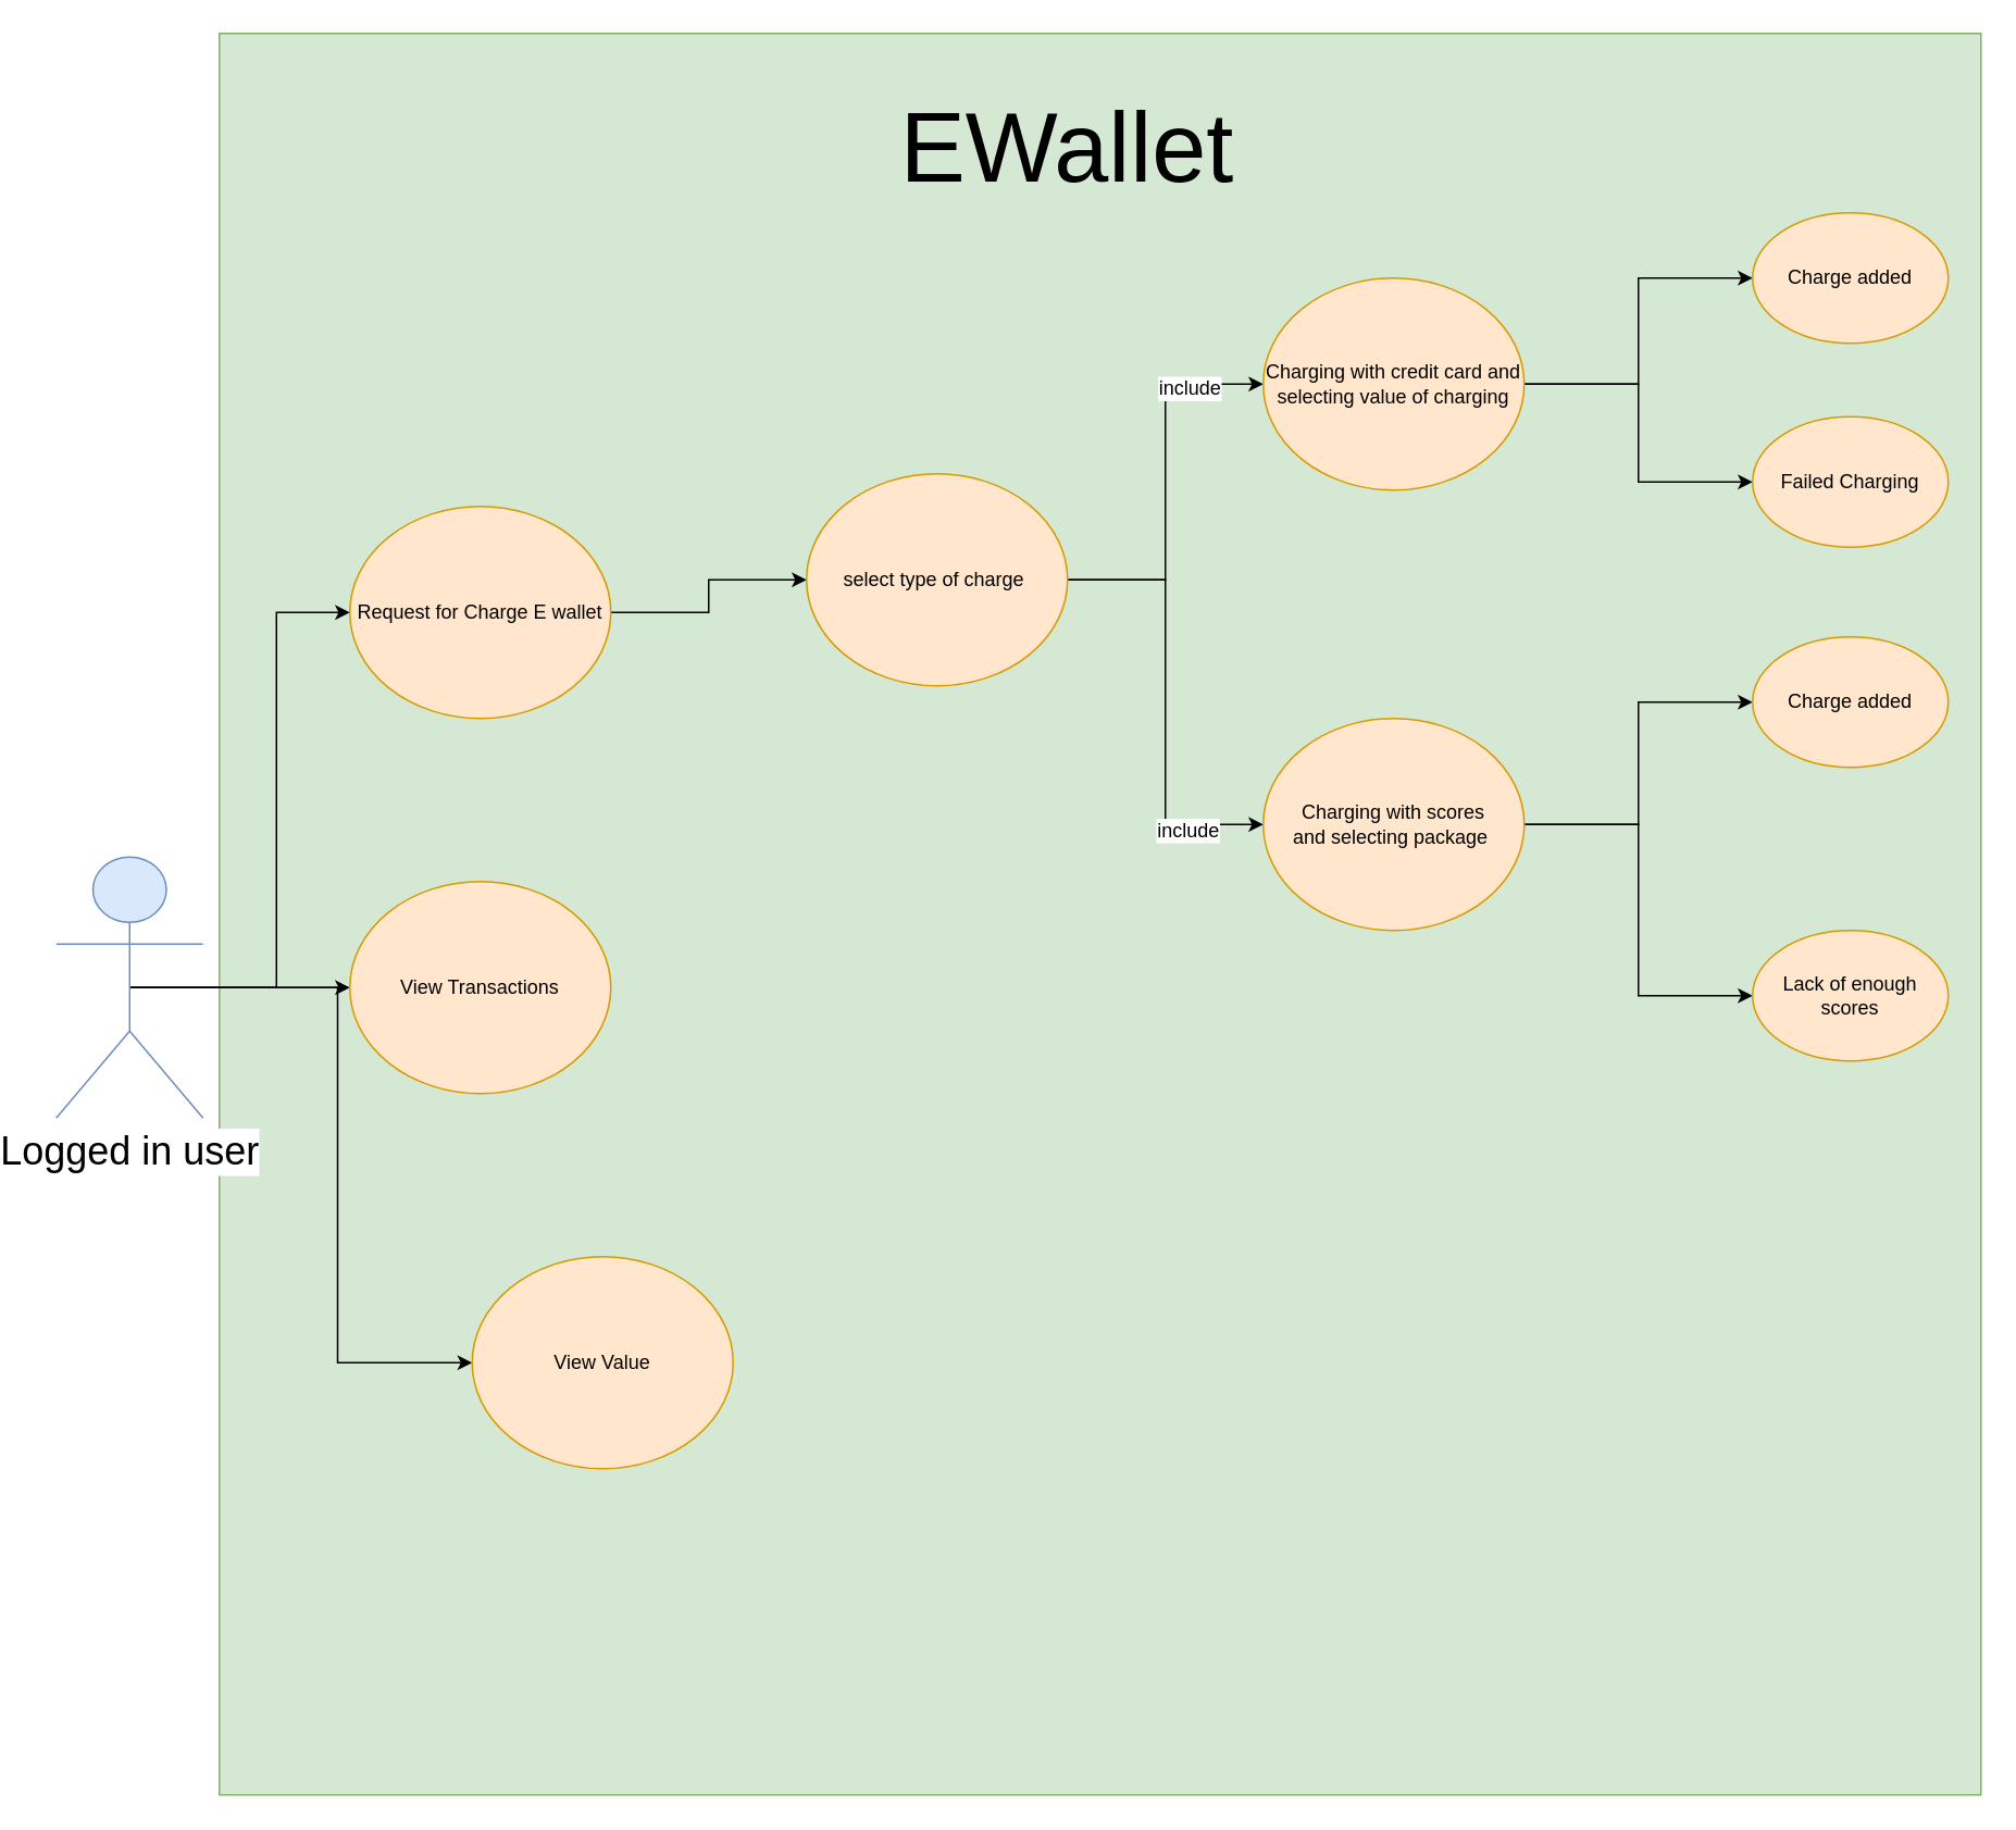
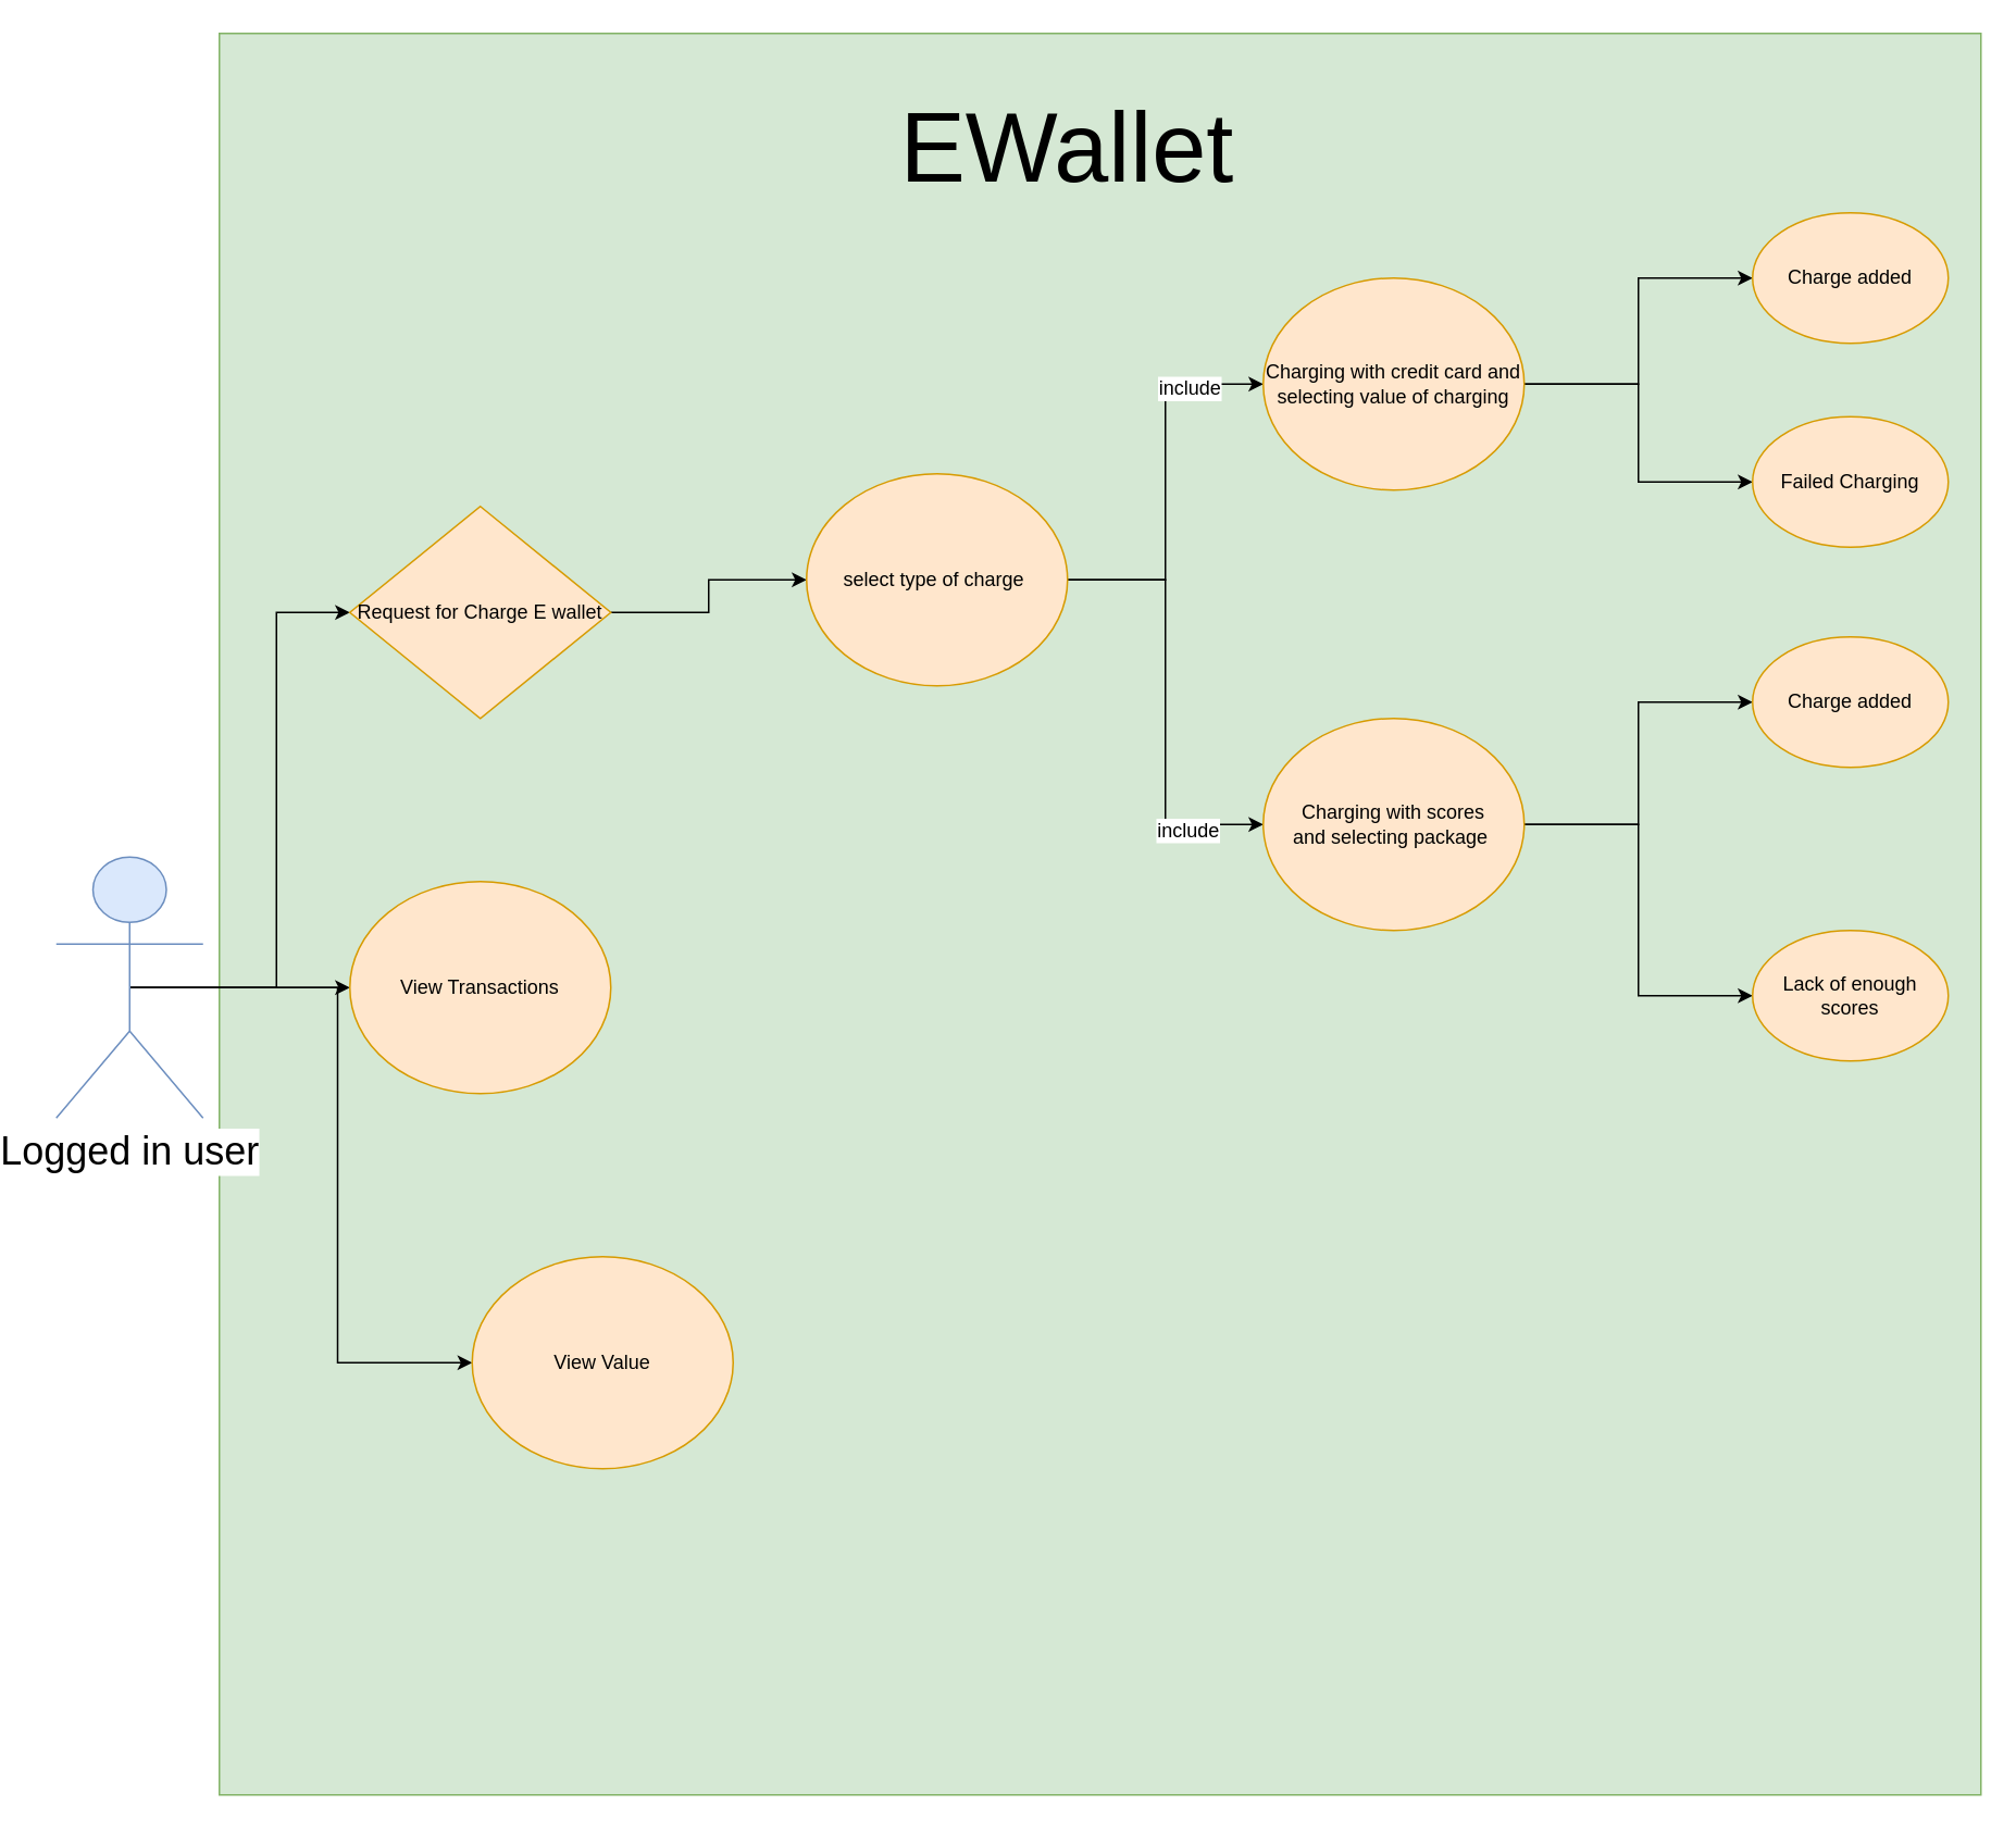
  <mxCell id="0" />
  <mxCell id="1" parent="0" />
  <mxCell id="2" value="" style="whiteSpace=wrap;html=1;aspect=fixed;fillColor=#d5e8d4;strokeColor=#82b366;" parent="1" vertex="1"><mxGeometry x="120" y="20" width="1080" height="1080" as="geometry" /></mxCell>
  <mxCell id="3" style="edgeStyle=orthogonalEdgeStyle;rounded=0;orthogonalLoop=1;jettySize=auto;html=1;exitX=0.5;exitY=0.5;exitDx=0;exitDy=0;exitPerimeter=0;entryX=0;entryY=0.5;entryDx=0;entryDy=0;" parent="1" source="6" target="8" edge="1"><mxGeometry relative="1" as="geometry" /></mxCell>
  <mxCell id="4" style="edgeStyle=orthogonalEdgeStyle;rounded=0;orthogonalLoop=1;jettySize=auto;html=1;exitX=0.5;exitY=0.5;exitDx=0;exitDy=0;exitPerimeter=0;entryX=0;entryY=0.5;entryDx=0;entryDy=0;" parent="1" source="6" target="20" edge="1"><mxGeometry relative="1" as="geometry" /></mxCell>
  <mxCell id="5" style="edgeStyle=orthogonalEdgeStyle;rounded=0;orthogonalLoop=1;jettySize=auto;html=1;exitX=0.5;exitY=0.5;exitDx=0;exitDy=0;exitPerimeter=0;entryX=0;entryY=0.5;entryDx=0;entryDy=0;" parent="1" source="6" target="25" edge="1"><mxGeometry relative="1" as="geometry" /></mxCell>
  <mxCell id="6" value="Logged in user&lt;br style=&quot;font-size: 24px&quot;&gt;" style="shape=umlActor;verticalLabelPosition=bottom;labelBackgroundColor=#ffffff;verticalAlign=top;html=1;outlineConnect=0;fontSize=24;fillColor=#dae8fc;strokeColor=#6c8ebf;" parent="1" vertex="1"><mxGeometry x="20" y="525" width="90" height="160" as="geometry" /></mxCell>
  <mxCell id="7" style="edgeStyle=orthogonalEdgeStyle;rounded=0;orthogonalLoop=1;jettySize=auto;html=1;exitX=1;exitY=0.5;exitDx=0;exitDy=0;entryX=0;entryY=0.5;entryDx=0;entryDy=0;" parent="1" source="8" target="13" edge="1"><mxGeometry relative="1" as="geometry" /></mxCell>
- <mxCell id="8" value="Request for Charge E wallet" style="ellipse;whiteSpace=wrap;html=1;fillColor=#ffe6cc;strokeColor=#d79b00;" parent="1" vertex="1"><mxGeometry x="200" y="310" width="160" height="130" as="geometry" /></mxCell>
+ <mxCell id="8" value="Request for Charge E wallet" style="rhombus;whiteSpace=wrap;html=1;fillColor=#ffe6cc;strokeColor=#d79b00;" parent="1" vertex="1"><mxGeometry x="200" y="310" width="160" height="130" as="geometry" /></mxCell>
  <mxCell id="9" style="edgeStyle=orthogonalEdgeStyle;rounded=0;orthogonalLoop=1;jettySize=auto;html=1;exitX=1;exitY=0.5;exitDx=0;exitDy=0;entryX=0;entryY=0.5;entryDx=0;entryDy=0;" parent="1" source="13" target="16" edge="1"><mxGeometry relative="1" as="geometry" /></mxCell>
  <mxCell id="10" value="include" style="text;html=1;resizable=0;points=[];align=center;verticalAlign=middle;labelBackgroundColor=#ffffff;" parent="9" vertex="1" connectable="0"><mxGeometry x="0.619" y="-2" relative="1" as="geometry"><mxPoint as="offset" /></mxGeometry></mxCell>
  <mxCell id="11" style="edgeStyle=orthogonalEdgeStyle;rounded=0;orthogonalLoop=1;jettySize=auto;html=1;exitX=1;exitY=0.5;exitDx=0;exitDy=0;entryX=0;entryY=0.5;entryDx=0;entryDy=0;" parent="1" source="13" target="19" edge="1"><mxGeometry relative="1" as="geometry" /></mxCell>
  <mxCell id="12" value="include" style="text;html=1;resizable=0;points=[];align=center;verticalAlign=middle;labelBackgroundColor=#ffffff;" parent="11" vertex="1" connectable="0"><mxGeometry x="0.649" y="-3" relative="1" as="geometry"><mxPoint as="offset" /></mxGeometry></mxCell>
  <mxCell id="13" value="select type of charge&amp;nbsp;" style="ellipse;whiteSpace=wrap;html=1;fillColor=#ffe6cc;strokeColor=#d79b00;" parent="1" vertex="1"><mxGeometry x="480" y="290" width="160" height="130" as="geometry" /></mxCell>
  <mxCell id="14" style="edgeStyle=orthogonalEdgeStyle;rounded=0;orthogonalLoop=1;jettySize=auto;html=1;exitX=1;exitY=0.5;exitDx=0;exitDy=0;entryX=0;entryY=0.5;entryDx=0;entryDy=0;" parent="1" source="16" target="22" edge="1"><mxGeometry relative="1" as="geometry" /></mxCell>
  <mxCell id="15" style="edgeStyle=orthogonalEdgeStyle;rounded=0;orthogonalLoop=1;jettySize=auto;html=1;exitX=1;exitY=0.5;exitDx=0;exitDy=0;entryX=0;entryY=0.5;entryDx=0;entryDy=0;" parent="1" source="16" target="24" edge="1"><mxGeometry relative="1" as="geometry" /></mxCell>
  <mxCell id="16" value="Charging with credit card and selecting value of charging" style="ellipse;whiteSpace=wrap;html=1;fillColor=#ffe6cc;strokeColor=#d79b00;" parent="1" vertex="1"><mxGeometry x="760" y="170" width="160" height="130" as="geometry" /></mxCell>
  <mxCell id="17" style="edgeStyle=orthogonalEdgeStyle;rounded=0;orthogonalLoop=1;jettySize=auto;html=1;exitX=1;exitY=0.5;exitDx=0;exitDy=0;entryX=0;entryY=0.5;entryDx=0;entryDy=0;" parent="1" source="19" target="23" edge="1"><mxGeometry relative="1" as="geometry" /></mxCell>
  <mxCell id="18" style="edgeStyle=orthogonalEdgeStyle;rounded=0;orthogonalLoop=1;jettySize=auto;html=1;exitX=1;exitY=0.5;exitDx=0;exitDy=0;entryX=0;entryY=0.5;entryDx=0;entryDy=0;" parent="1" source="19" target="21" edge="1"><mxGeometry relative="1" as="geometry" /></mxCell>
  <mxCell id="19" value="Charging with scores&lt;br&gt;and selecting package&amp;nbsp;" style="ellipse;whiteSpace=wrap;html=1;fillColor=#ffe6cc;strokeColor=#d79b00;" parent="1" vertex="1"><mxGeometry x="760" y="440" width="160" height="130" as="geometry" /></mxCell>
  <mxCell id="20" value="View Transactions" style="ellipse;whiteSpace=wrap;html=1;fillColor=#ffe6cc;strokeColor=#d79b00;" parent="1" vertex="1"><mxGeometry x="200" y="540" width="160" height="130" as="geometry" /></mxCell>
  <mxCell id="21" value="&lt;div&gt;Lack of enough scores&lt;/div&gt;" style="ellipse;whiteSpace=wrap;html=1;fillColor=#ffe6cc;strokeColor=#d79b00;" parent="1" vertex="1"><mxGeometry x="1060" y="570" width="120" height="80" as="geometry" /></mxCell>
  <mxCell id="22" value="Charge added" style="ellipse;whiteSpace=wrap;html=1;fillColor=#ffe6cc;strokeColor=#d79b00;" parent="1" vertex="1"><mxGeometry x="1060" y="130" width="120" height="80" as="geometry" /></mxCell>
  <mxCell id="23" value="Charge added" style="ellipse;whiteSpace=wrap;html=1;fillColor=#ffe6cc;strokeColor=#d79b00;" parent="1" vertex="1"><mxGeometry x="1060" y="390" width="120" height="80" as="geometry" /></mxCell>
  <mxCell id="24" value="Failed Charging" style="ellipse;whiteSpace=wrap;html=1;fillColor=#ffe6cc;strokeColor=#d79b00;" parent="1" vertex="1"><mxGeometry x="1060" y="255" width="120" height="80" as="geometry" /></mxCell>
  <mxCell id="25" value="View Value" style="ellipse;whiteSpace=wrap;html=1;fillColor=#ffe6cc;strokeColor=#d79b00;" parent="1" vertex="1"><mxGeometry x="275" y="770" width="160" height="130" as="geometry" /></mxCell>
  <mxCell id="26" value="&lt;font style=&quot;font-size: 60px&quot;&gt;EWallet&lt;/font&gt;" style="text;html=1;strokeColor=none;fillColor=none;align=center;verticalAlign=middle;whiteSpace=wrap;rounded=0;" vertex="1" parent="1"><mxGeometry x="620" y="50" width="40" height="80" as="geometry" /></mxCell>
